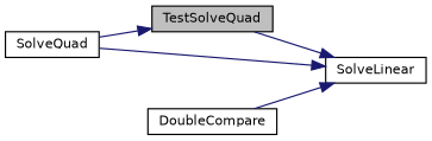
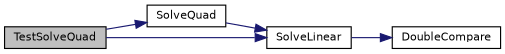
  digraph {
    rankdir=LR
    node [color=black fillcolor=white fontname=Helvetica fontsize=10 shape=record style=filled]
    edge [color=midnightblue fontname=Helvetica fontsize=10 labelfontname=Helvetica labelfontsize=10 style=solid]
    n1 [fillcolor=grey75 fontcolor=black height=0.2 label=TestSolveQuad width=0.4]
    n2 [height=0.2 label=SolveQuad width=0.4]
    n3 [height=0.2 label=SolveLinear width=0.4]
    n4 [height=0.2 label=DoubleCompare width=0.4]
-   n2 -> n1
+   n1 -> n2
    n1 -> n3
    n2 -> n3
-   n4 -> n3
+   n3 -> n4
  }
